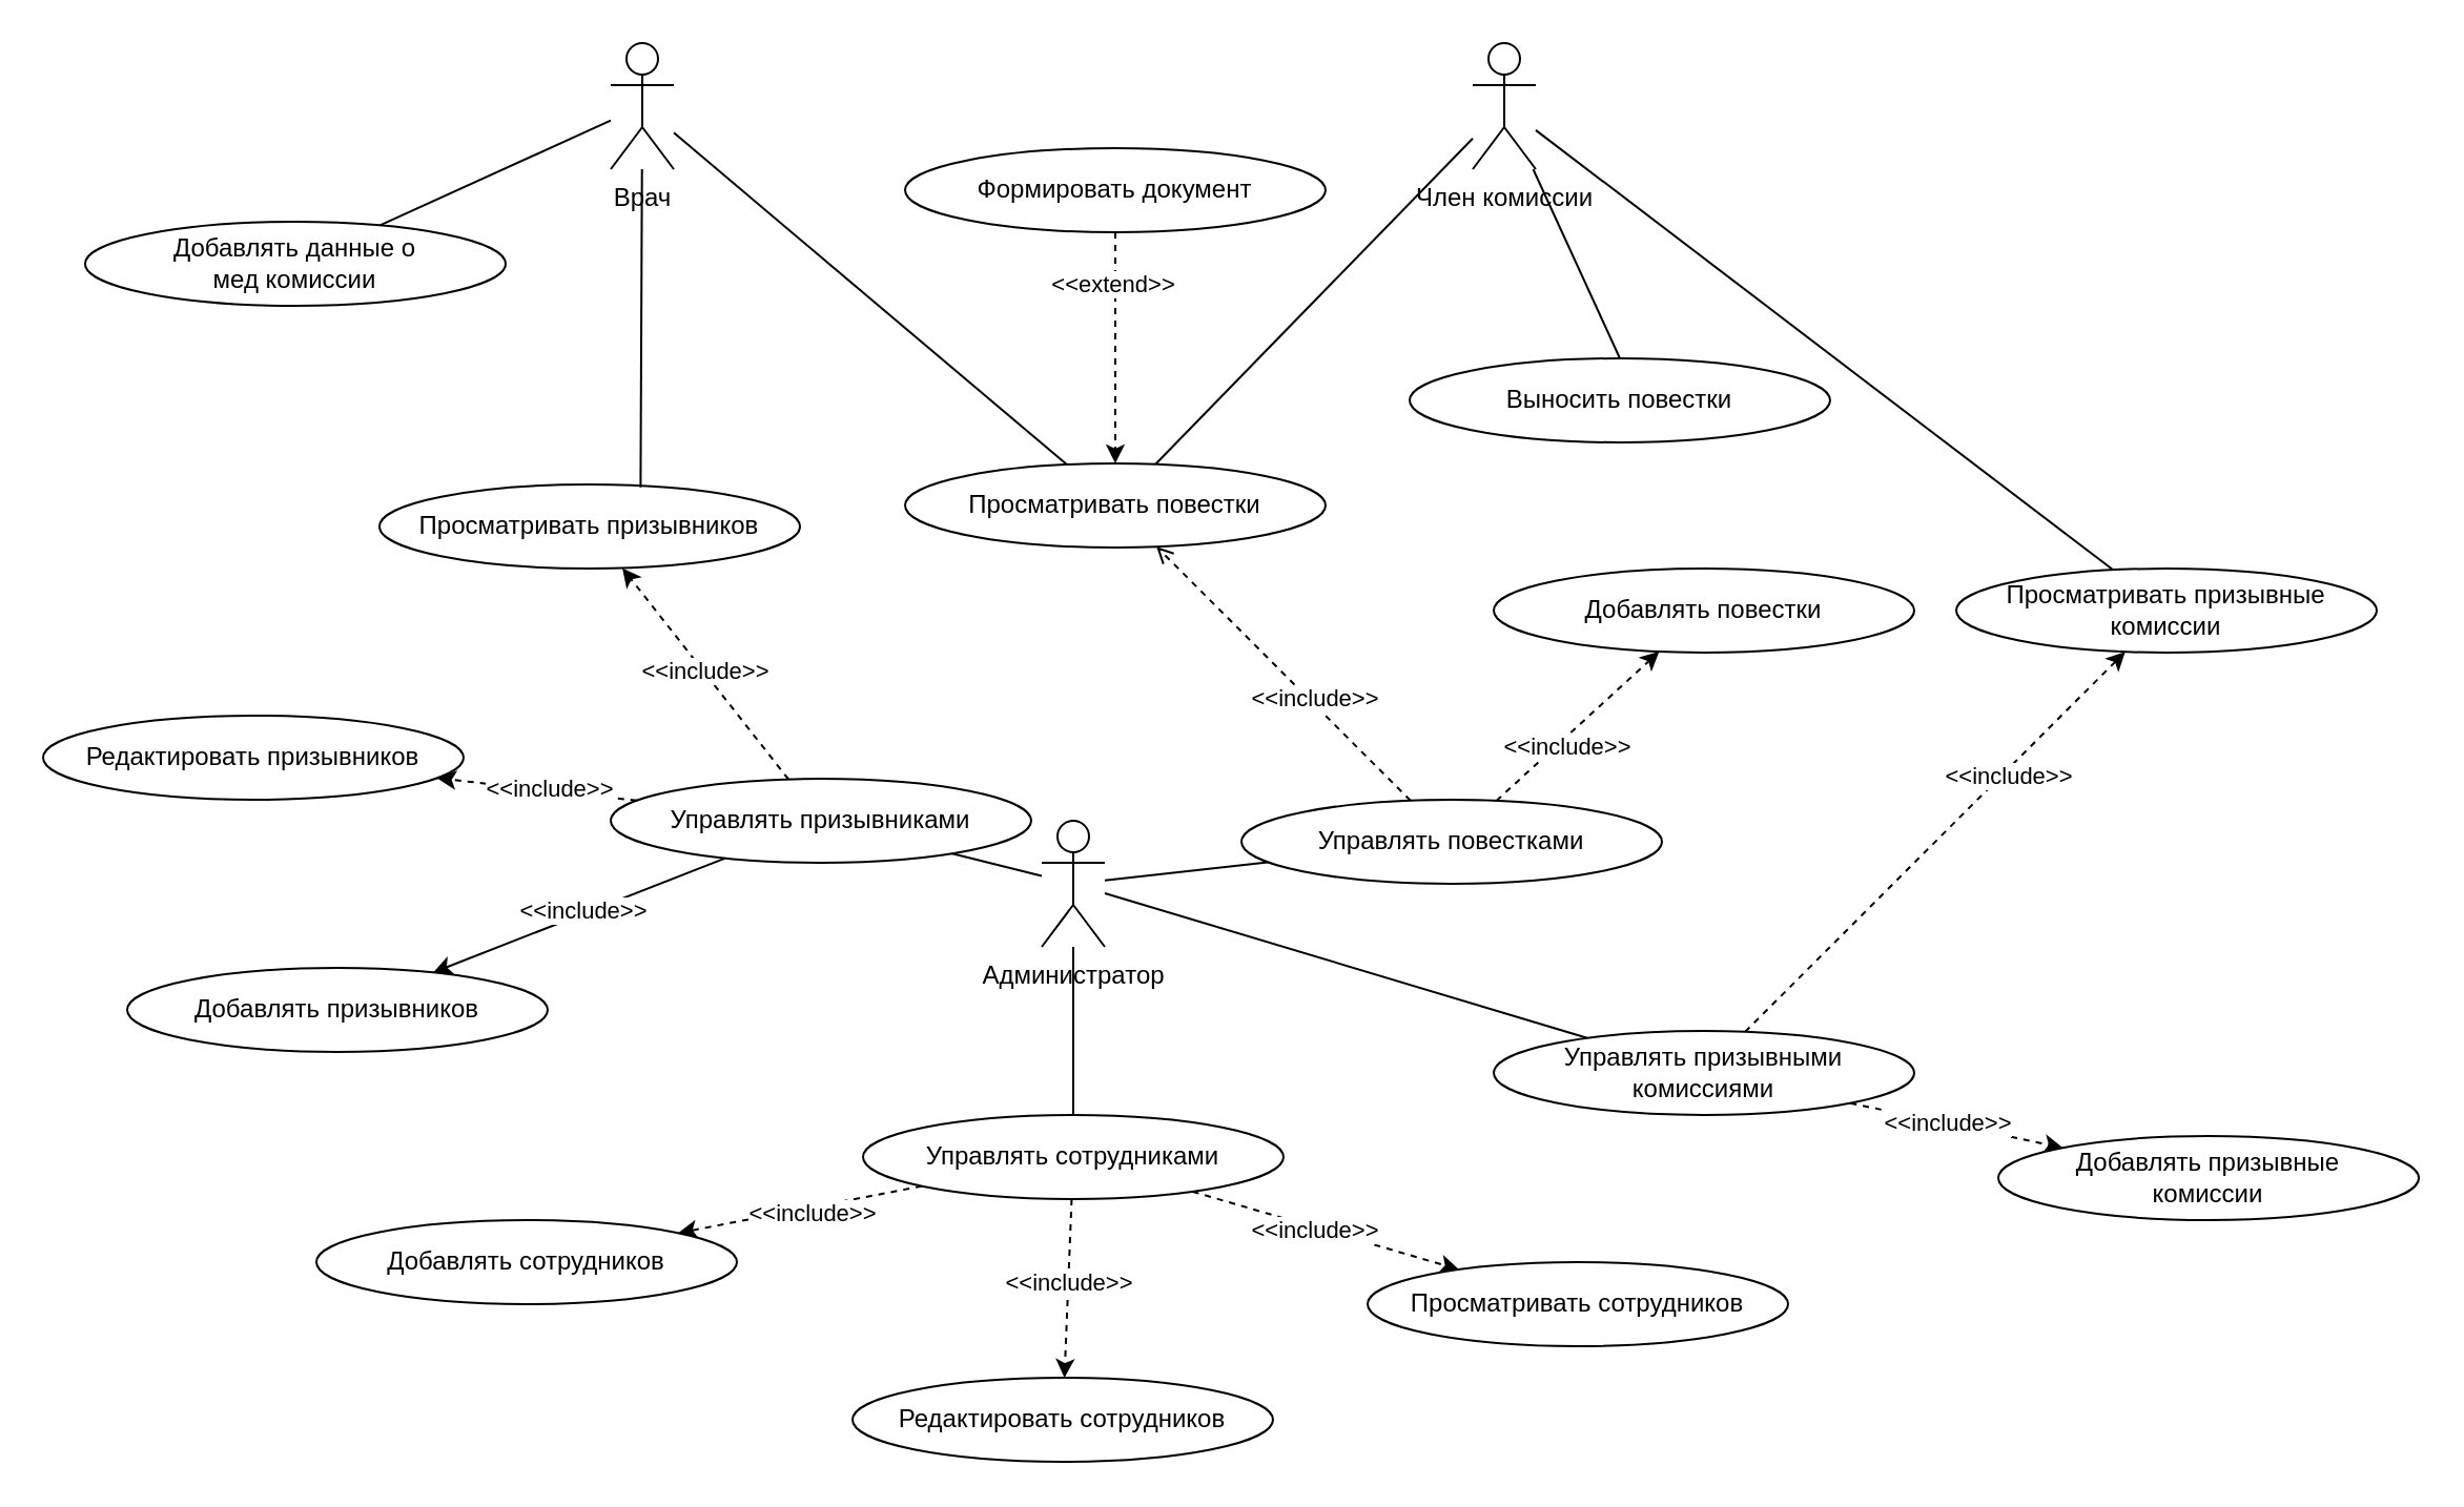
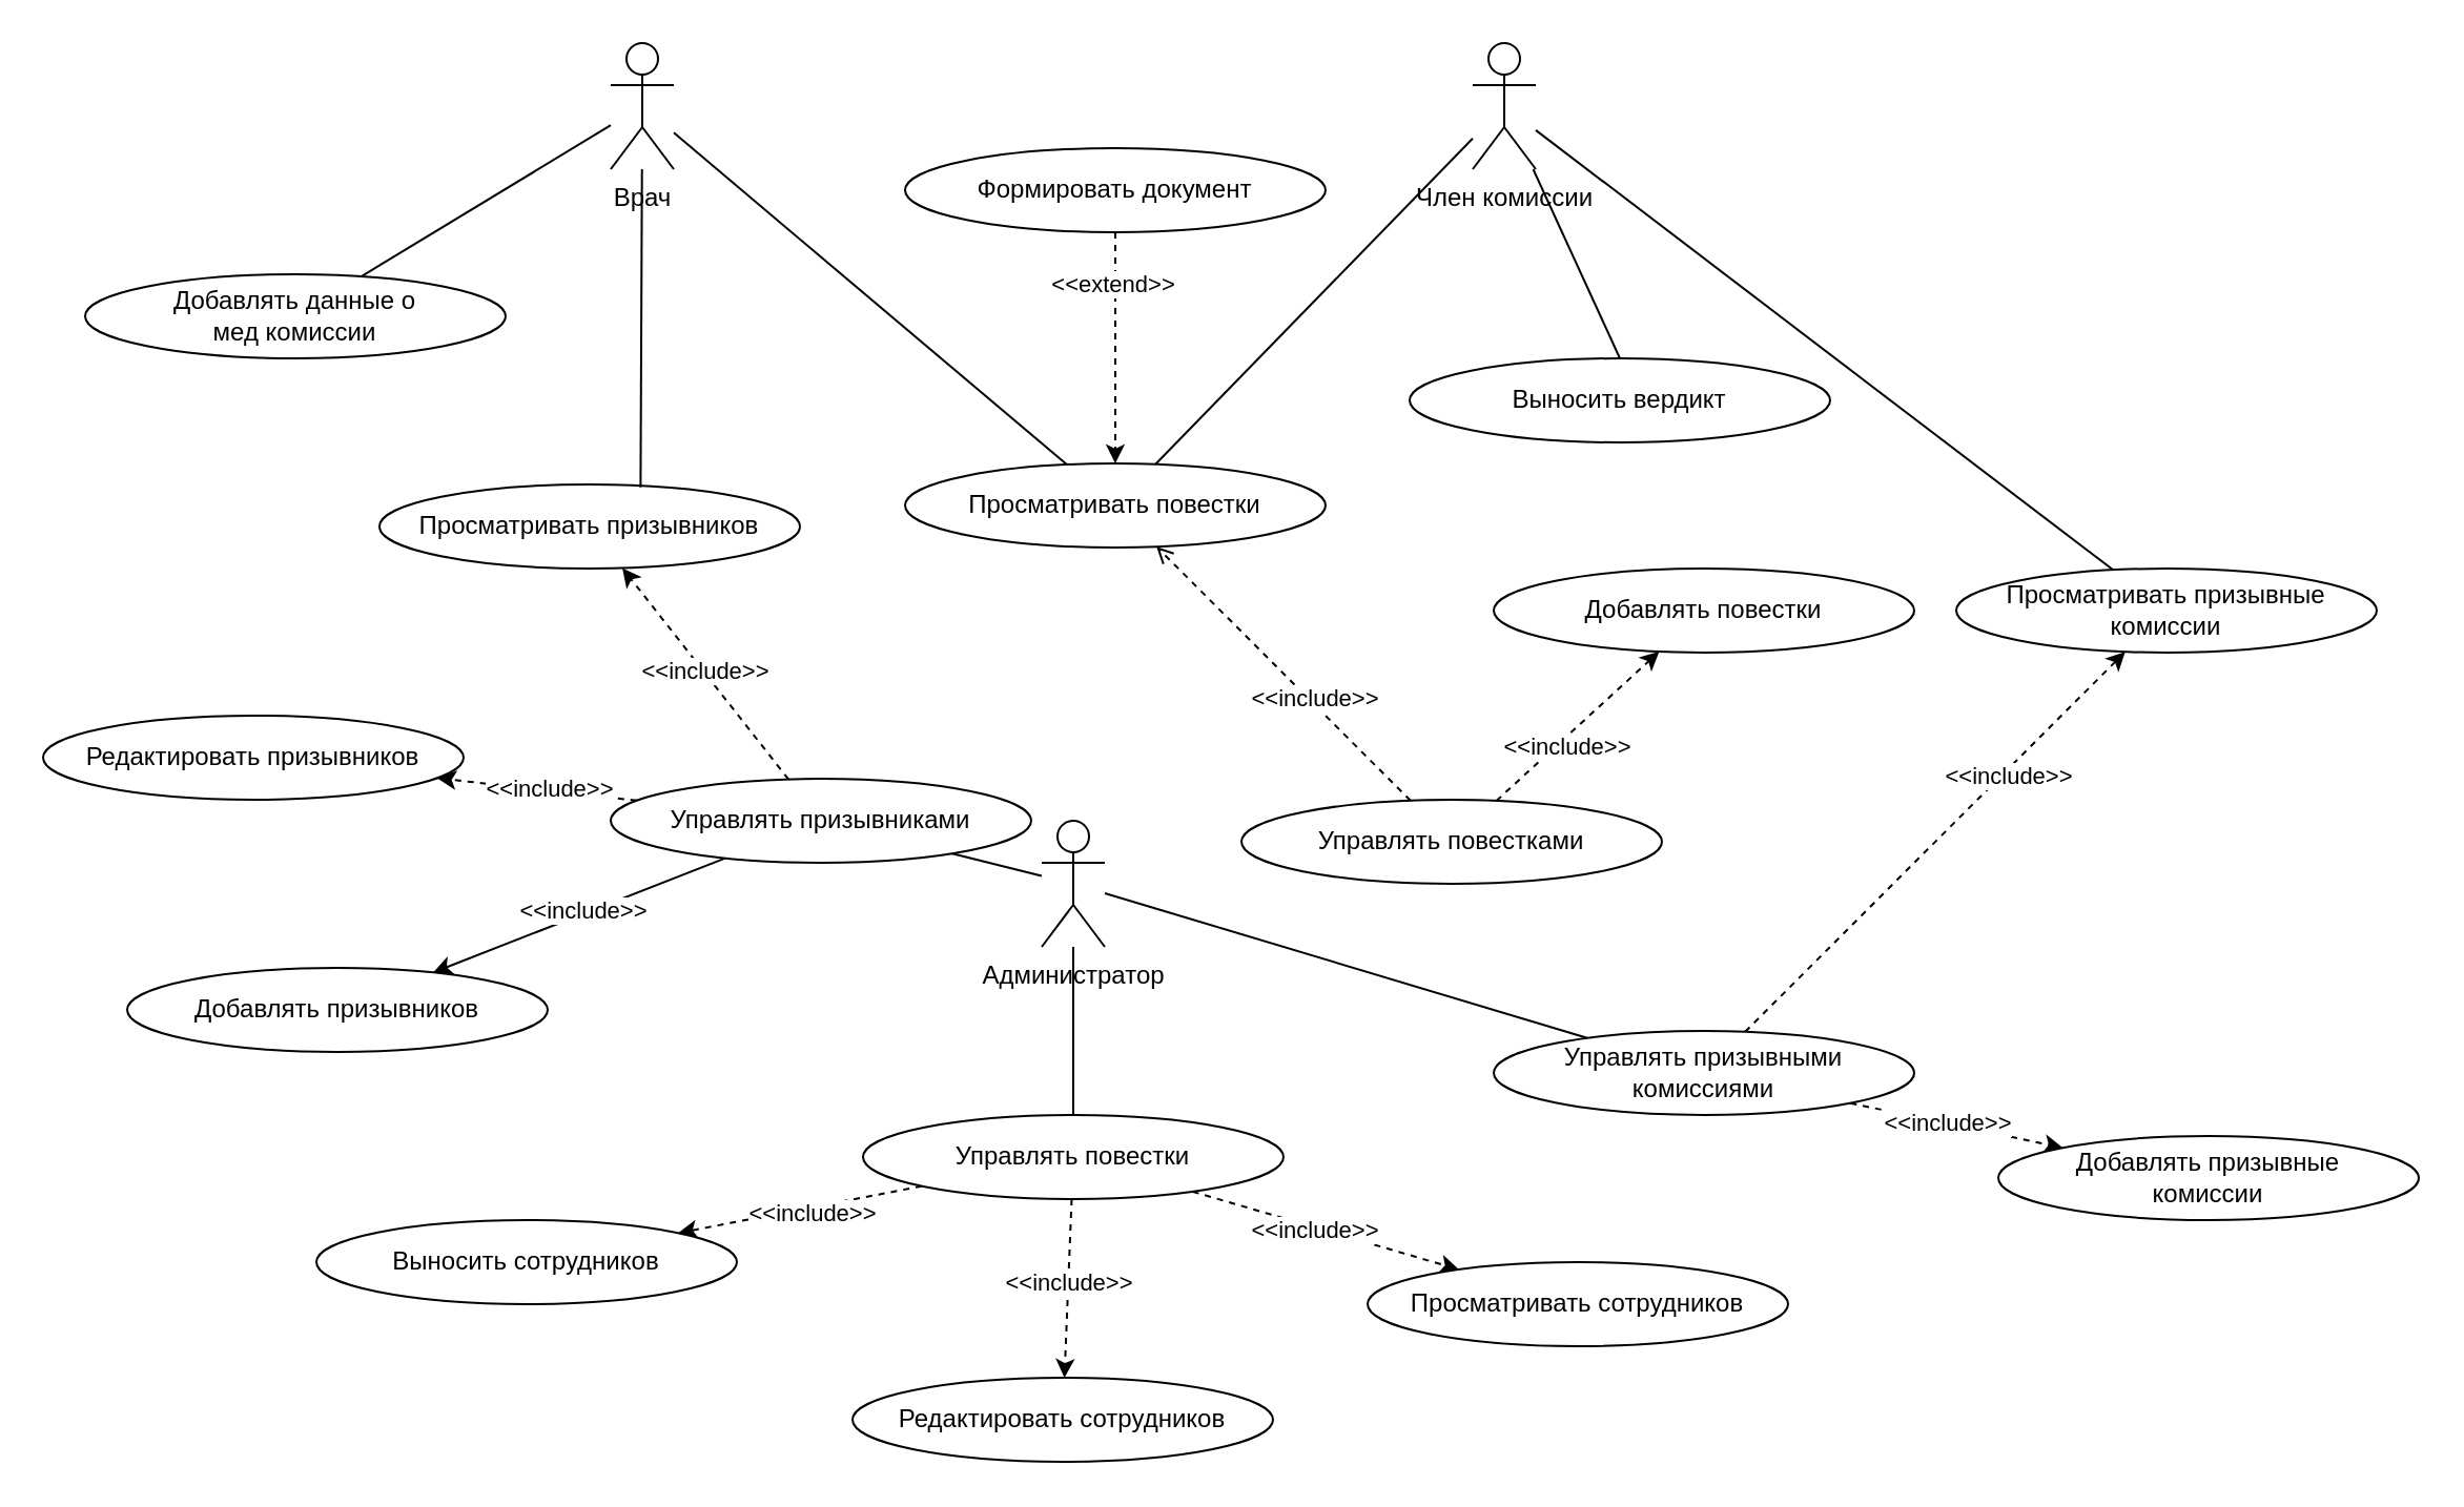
  <mxCell id="0" />
  <mxCell id="1" parent="0" />
  <mxCell id="2" style="rounded=0;orthogonalLoop=1;jettySize=auto;html=1;endArrow=none;endFill=0;" edge="1" parent="1" source="4" target="47"><mxGeometry relative="1" as="geometry" /></mxCell>
  <mxCell id="3" style="rounded=0;orthogonalLoop=1;jettySize=auto;html=1;endArrow=none;endFill=0;" edge="1" parent="1" source="4" target="50"><mxGeometry relative="1" as="geometry" /></mxCell>
  <mxCell id="4" value="Врач" style="shape=umlActor;verticalLabelPosition=bottom;verticalAlign=top;html=1;outlineConnect=0;" parent="1" vertex="1"><mxGeometry x="290" y="20" width="30" height="60" as="geometry" /></mxCell>
  <mxCell id="5" style="rounded=0;orthogonalLoop=1;jettySize=auto;html=1;endArrow=none;endFill=0;" edge="1" parent="1" source="9" target="20"><mxGeometry relative="1" as="geometry" /></mxCell>
  <mxCell id="6" style="rounded=0;orthogonalLoop=1;jettySize=auto;html=1;endArrow=none;endFill=0;" edge="1" parent="1" source="9" target="30"><mxGeometry relative="1" as="geometry" /></mxCell>
- <mxCell id="7" style="rounded=0;orthogonalLoop=1;jettySize=auto;html=1;endArrow=none;endFill=0;" edge="1" parent="1" source="9" target="45"><mxGeometry relative="1" as="geometry" /></mxCell>
  <mxCell id="8" style="rounded=0;orthogonalLoop=1;jettySize=auto;html=1;endArrow=none;endFill=0;" edge="1" parent="1" source="9" target="38"><mxGeometry relative="1" as="geometry" /></mxCell>
  <mxCell id="9" value="Администратор" style="shape=umlActor;verticalLabelPosition=bottom;verticalAlign=top;html=1;outlineConnect=0;" parent="1" vertex="1"><mxGeometry x="495" y="390" width="30" height="60" as="geometry" /></mxCell>
  <mxCell id="10" style="rounded=0;orthogonalLoop=1;jettySize=auto;html=1;endArrow=none;endFill=0;" edge="1" parent="1" source="13" target="47"><mxGeometry relative="1" as="geometry" /></mxCell>
  <mxCell id="11" style="rounded=0;orthogonalLoop=1;jettySize=auto;html=1;endArrow=none;endFill=0;" edge="1" parent="1" source="13" target="40"><mxGeometry relative="1" as="geometry" /></mxCell>
  <mxCell id="12" style="rounded=0;orthogonalLoop=1;jettySize=auto;html=1;entryX=0.5;entryY=0;entryDx=0;entryDy=0;endArrow=none;endFill=0;" edge="1" parent="1" source="13" target="49"><mxGeometry relative="1" as="geometry" /></mxCell>
  <mxCell id="13" value="Член комиссии" style="shape=umlActor;verticalLabelPosition=bottom;verticalAlign=top;html=1;outlineConnect=0;" parent="1" vertex="1"><mxGeometry x="700" y="20" width="30" height="60" as="geometry" /></mxCell>
  <mxCell id="14" style="rounded=0;orthogonalLoop=1;jettySize=auto;html=1;dashed=1;startArrow=none;startFill=0;endArrow=classic;endFill=1;" edge="1" parent="1" source="20" target="21"><mxGeometry relative="1" as="geometry" /></mxCell>
  <mxCell id="15" value="&amp;lt;&amp;lt;include&amp;gt;&amp;gt;" style="edgeLabel;html=1;align=center;verticalAlign=middle;resizable=0;points=[];" vertex="1" connectable="0" parent="14"><mxGeometry x="-0.093" y="2" relative="1" as="geometry"><mxPoint as="offset" /></mxGeometry></mxCell>
  <mxCell id="16" style="rounded=0;orthogonalLoop=1;jettySize=auto;html=1;dashed=1;startArrow=none;startFill=0;endArrow=classic;endFill=1;" edge="1" parent="1" source="20" target="22"><mxGeometry relative="1" as="geometry" /></mxCell>
  <mxCell id="17" value="&amp;lt;&amp;lt;include&amp;gt;&amp;gt;" style="edgeLabel;html=1;align=center;verticalAlign=middle;resizable=0;points=[];" vertex="1" connectable="0" parent="16"><mxGeometry x="-0.05" relative="1" as="geometry"><mxPoint as="offset" /></mxGeometry></mxCell>
  <mxCell id="18" style="rounded=0;orthogonalLoop=1;jettySize=auto;html=1;dashed=1;startArrow=none;startFill=0;endArrow=classic;endFill=1;" edge="1" parent="1" source="20" target="23"><mxGeometry relative="1" as="geometry" /></mxCell>
  <mxCell id="19" value="&amp;lt;&amp;lt;include&amp;gt;&amp;gt;" style="edgeLabel;html=1;align=center;verticalAlign=middle;resizable=0;points=[];" vertex="1" connectable="0" parent="18"><mxGeometry x="-0.089" y="-1" relative="1" as="geometry"><mxPoint as="offset" /></mxGeometry></mxCell>
- <mxCell id="20" value="Управлять сотрудниками" style="ellipse;whiteSpace=wrap;html=1;" parent="1" vertex="1"><mxGeometry x="410" y="530" width="200" height="40" as="geometry" /></mxCell>
- <mxCell id="21" value="Добавлять сотрудников" style="ellipse;whiteSpace=wrap;html=1;" parent="1" vertex="1"><mxGeometry x="150" y="580" width="200" height="40" as="geometry" /></mxCell>
+ <mxCell id="20" value="Управлять повестки" style="ellipse;whiteSpace=wrap;html=1;" parent="1" vertex="1"><mxGeometry x="410" y="530" width="200" height="40" as="geometry" /></mxCell>
+ <mxCell id="21" value="Выносить сотрудников" style="ellipse;whiteSpace=wrap;html=1;" parent="1" vertex="1"><mxGeometry x="150" y="580" width="200" height="40" as="geometry" /></mxCell>
  <mxCell id="22" value="Редактировать сотрудников" style="ellipse;whiteSpace=wrap;html=1;" parent="1" vertex="1"><mxGeometry x="405" y="655" width="200" height="40" as="geometry" /></mxCell>
  <mxCell id="23" value="Просматривать сотрудников" style="ellipse;whiteSpace=wrap;html=1;" parent="1" vertex="1"><mxGeometry x="650" y="600" width="200" height="40" as="geometry" /></mxCell>
  <mxCell id="24" style="rounded=0;orthogonalLoop=1;jettySize=auto;html=1;dashed=0;" edge="1" parent="1" source="30" target="31"><mxGeometry relative="1" as="geometry" /></mxCell>
  <mxCell id="25" value="&amp;lt;&amp;lt;include&amp;gt;&amp;gt;" style="edgeLabel;html=1;align=center;verticalAlign=middle;resizable=0;points=[];" vertex="1" connectable="0" parent="24"><mxGeometry x="-0.032" y="-2" relative="1" as="geometry"><mxPoint as="offset" /></mxGeometry></mxCell>
  <mxCell id="26" style="rounded=0;orthogonalLoop=1;jettySize=auto;html=1;dashed=1;" edge="1" parent="1" source="30" target="32"><mxGeometry relative="1" as="geometry" /></mxCell>
  <mxCell id="27" value="&amp;lt;&amp;lt;include&amp;gt;&amp;gt;" style="edgeLabel;html=1;align=center;verticalAlign=middle;resizable=0;points=[];" vertex="1" connectable="0" parent="26"><mxGeometry x="-0.13" y="-1" relative="1" as="geometry"><mxPoint as="offset" /></mxGeometry></mxCell>
  <mxCell id="28" style="rounded=0;orthogonalLoop=1;jettySize=auto;html=1;dashed=1;" edge="1" parent="1" source="30" target="33"><mxGeometry relative="1" as="geometry" /></mxCell>
  <mxCell id="29" value="&amp;lt;&amp;lt;include&amp;gt;&amp;gt;" style="edgeLabel;html=1;align=center;verticalAlign=middle;resizable=0;points=[];" vertex="1" connectable="0" parent="28"><mxGeometry x="0.025" y="-1" relative="1" as="geometry"><mxPoint y="1" as="offset" /></mxGeometry></mxCell>
  <mxCell id="30" value="Управлять призывниками" style="ellipse;whiteSpace=wrap;html=1;" vertex="1" parent="1"><mxGeometry x="290" y="370" width="200" height="40" as="geometry" /></mxCell>
  <mxCell id="31" value="Добавлять призывников" style="ellipse;whiteSpace=wrap;html=1;" vertex="1" parent="1"><mxGeometry x="60" y="460" width="200" height="40" as="geometry" /></mxCell>
  <mxCell id="32" value="Редактировать призывников" style="ellipse;whiteSpace=wrap;html=1;" vertex="1" parent="1"><mxGeometry x="20" y="340" width="200" height="40" as="geometry" /></mxCell>
  <mxCell id="33" value="Просматривать призывников" style="ellipse;whiteSpace=wrap;html=1;" vertex="1" parent="1"><mxGeometry x="180" y="230" width="200" height="40" as="geometry" /></mxCell>
  <mxCell id="34" style="rounded=0;orthogonalLoop=1;jettySize=auto;html=1;dashed=1;" edge="1" parent="1" source="38" target="40"><mxGeometry relative="1" as="geometry" /></mxCell>
  <mxCell id="35" value="&amp;lt;&amp;lt;include&amp;gt;&amp;gt;" style="edgeLabel;html=1;align=center;verticalAlign=middle;resizable=0;points=[];" vertex="1" connectable="0" parent="34"><mxGeometry x="0.36" y="-2" relative="1" as="geometry"><mxPoint as="offset" /></mxGeometry></mxCell>
  <mxCell id="36" style="rounded=0;orthogonalLoop=1;jettySize=auto;html=1;dashed=1;" edge="1" parent="1" source="38" target="39"><mxGeometry relative="1" as="geometry" /></mxCell>
  <mxCell id="37" value="&amp;lt;&amp;lt;include&amp;gt;&amp;gt;" style="edgeLabel;html=1;align=center;verticalAlign=middle;resizable=0;points=[];" vertex="1" connectable="0" parent="36"><mxGeometry x="-0.085" y="1" relative="1" as="geometry"><mxPoint as="offset" /></mxGeometry></mxCell>
  <mxCell id="38" value="Управлять призывными&lt;div&gt;комиссиями&lt;/div&gt;" style="ellipse;whiteSpace=wrap;html=1;" vertex="1" parent="1"><mxGeometry x="710" y="490" width="200" height="40" as="geometry" /></mxCell>
  <mxCell id="39" value="Добавлять призывные&lt;div&gt;комиссии&lt;/div&gt;" style="ellipse;whiteSpace=wrap;html=1;" vertex="1" parent="1"><mxGeometry x="950" y="540" width="200" height="40" as="geometry" /></mxCell>
  <mxCell id="40" value="Просматривать призывные&lt;div&gt;комиссии&lt;/div&gt;" style="ellipse;whiteSpace=wrap;html=1;" vertex="1" parent="1"><mxGeometry x="930" y="270" width="200" height="40" as="geometry" /></mxCell>
  <mxCell id="41" style="rounded=0;orthogonalLoop=1;jettySize=auto;html=1;dashed=1;endArrow=open;" edge="1" parent="1" source="45" target="47"><mxGeometry relative="1" as="geometry" /></mxCell>
  <mxCell id="42" value="&amp;lt;&amp;lt;include&amp;gt;&amp;gt;" style="edgeLabel;html=1;align=center;verticalAlign=middle;resizable=0;points=[];" vertex="1" connectable="0" parent="41"><mxGeometry x="-0.212" y="-2" relative="1" as="geometry"><mxPoint as="offset" /></mxGeometry></mxCell>
  <mxCell id="43" style="rounded=0;orthogonalLoop=1;jettySize=auto;html=1;dashed=1;" edge="1" parent="1" source="45" target="46"><mxGeometry relative="1" as="geometry" /></mxCell>
  <mxCell id="44" value="&amp;lt;&amp;lt;include&amp;gt;&amp;gt;" style="edgeLabel;html=1;align=center;verticalAlign=middle;resizable=0;points=[];" vertex="1" connectable="0" parent="43"><mxGeometry x="-0.201" y="-3" relative="1" as="geometry"><mxPoint as="offset" /></mxGeometry></mxCell>
  <mxCell id="45" value="Управлять повестками" style="ellipse;whiteSpace=wrap;html=1;" vertex="1" parent="1"><mxGeometry x="590" y="380" width="200" height="40" as="geometry" /></mxCell>
  <mxCell id="46" value="Добавлять повестки" style="ellipse;whiteSpace=wrap;html=1;" vertex="1" parent="1"><mxGeometry x="710" y="270" width="200" height="40" as="geometry" /></mxCell>
  <mxCell id="47" value="Просматривать повестки" style="ellipse;whiteSpace=wrap;html=1;" vertex="1" parent="1"><mxGeometry x="430" y="220" width="200" height="40" as="geometry" /></mxCell>
  <mxCell id="48" style="rounded=0;orthogonalLoop=1;jettySize=auto;html=1;entryX=0.621;entryY=0.033;entryDx=0;entryDy=0;entryPerimeter=0;endArrow=none;endFill=0;" edge="1" parent="1" source="4" target="33"><mxGeometry relative="1" as="geometry" /></mxCell>
- <mxCell id="49" value="Выносить повестки" style="ellipse;whiteSpace=wrap;html=1;" vertex="1" parent="1"><mxGeometry x="670" y="170" width="200" height="40" as="geometry" /></mxCell>
- <mxCell id="50" value="Добавлять данные о&lt;div&gt;мед комиссии&lt;/div&gt;" style="ellipse;whiteSpace=wrap;html=1;" vertex="1" parent="1"><mxGeometry x="40" y="105" width="200" height="40" as="geometry" /></mxCell>
+ <mxCell id="49" value="Выносить вердикт" style="ellipse;whiteSpace=wrap;html=1;" vertex="1" parent="1"><mxGeometry x="670" y="170" width="200" height="40" as="geometry" /></mxCell>
+ <mxCell id="50" value="Добавлять данные о&lt;div&gt;мед комиссии&lt;/div&gt;" style="ellipse;whiteSpace=wrap;html=1;" vertex="1" parent="1"><mxGeometry x="40" y="130" width="200" height="40" as="geometry" /></mxCell>
  <mxCell id="51" style="rounded=0;orthogonalLoop=1;jettySize=auto;html=1;dashed=1;" edge="1" parent="1" source="53" target="47"><mxGeometry relative="1" as="geometry" /></mxCell>
  <mxCell id="52" value="&amp;lt;&amp;lt;extend&amp;gt;&amp;gt;" style="edgeLabel;html=1;align=center;verticalAlign=middle;resizable=0;points=[];" vertex="1" connectable="0" parent="51"><mxGeometry x="-0.564" y="-2" relative="1" as="geometry"><mxPoint as="offset" /></mxGeometry></mxCell>
  <mxCell id="53" value="Формировать документ" style="ellipse;whiteSpace=wrap;html=1;" vertex="1" parent="1"><mxGeometry x="430" y="70" width="200" height="40" as="geometry" /></mxCell>
